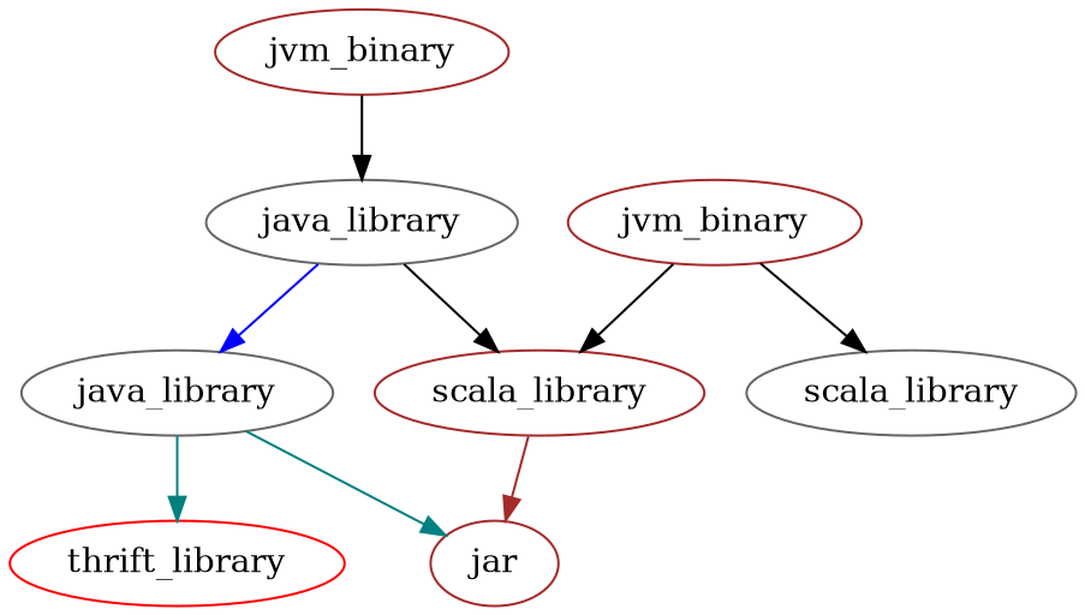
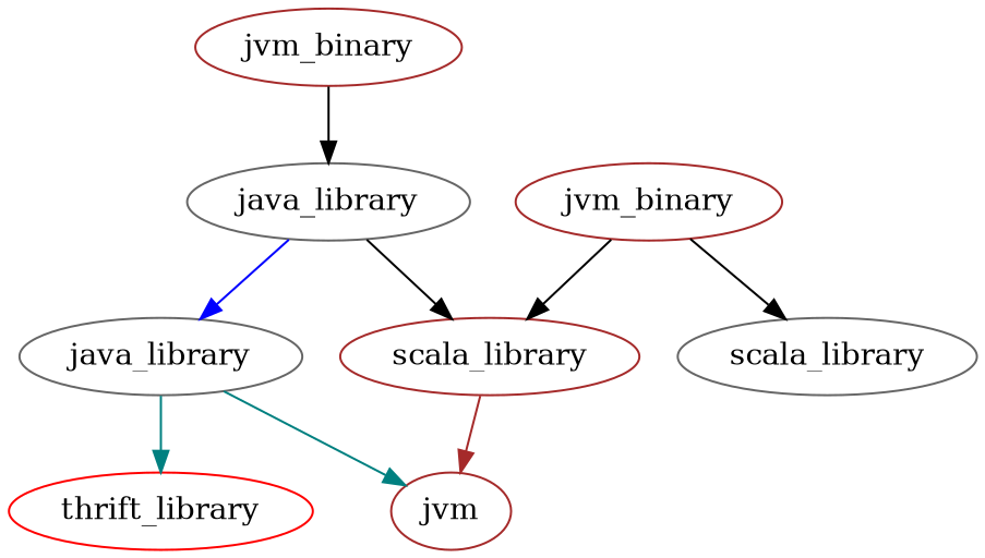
  digraph {
    node [color=brown]
    edge [color=black]
    n1 [label=jvm_binary]
    n2 [label=java_library color=gray40]
    n3 [label=jvm_binary]
    n4 [label=scala_library]
    n5 [label=scala_library color=gray40]
    n6 [label=java_library color=gray40]
-   n7 [label=jar]
+   n7 [label=jvm]
    n8 [label=thrift_library color=red]
    n1 -> n2
    n2 -> n4
    n2 -> n6 [color=blue]
    n3 -> n4
    n3 -> n5
    n4 -> n7 [color=brown]
    n6 -> n7 [color=teal]
    n6 -> n8 [color=teal]
  }
